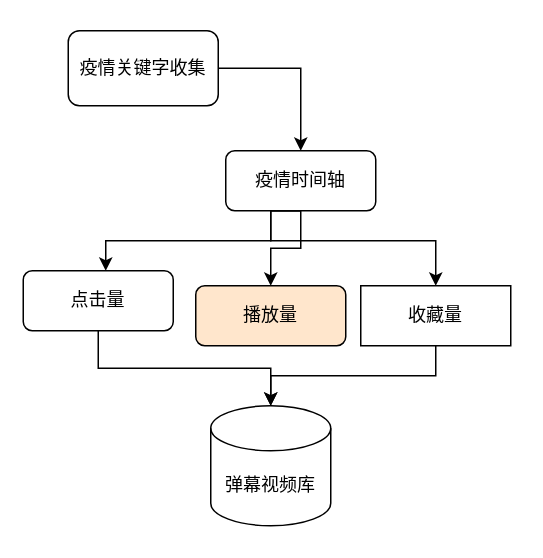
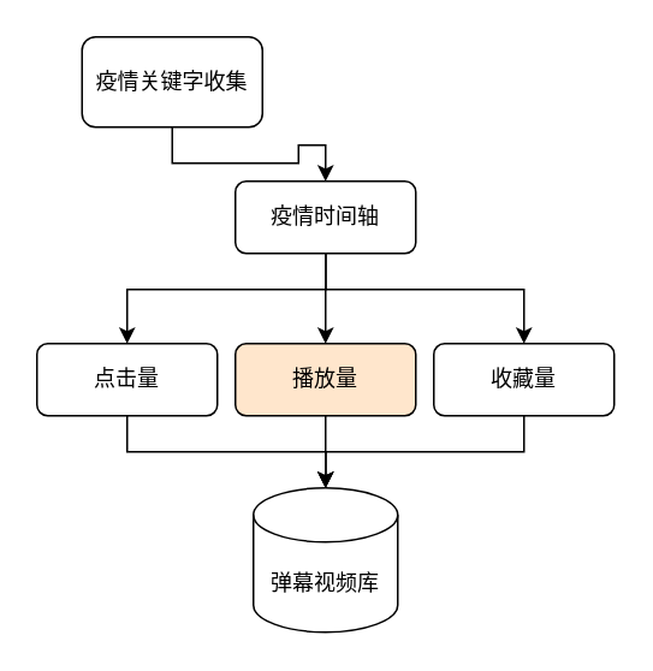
  <mxCell id="0" />
  <mxCell id="1" parent="0" />
  <mxCell id="2" value="" style="edgeStyle=orthogonalEdgeStyle;rounded=0;orthogonalLoop=1;jettySize=auto;html=1;exitX=0.5;exitY=1;exitDx=0;exitDy=0;" edge="1" parent="1" source="13" target="8"><mxGeometry relative="1" as="geometry"><Array as="points"><mxPoint x="180" y="160" /><mxPoint x="70" y="160" /></Array></mxGeometry></mxCell>
  <mxCell id="3" value="" style="edgeStyle=orthogonalEdgeStyle;rounded=0;orthogonalLoop=1;jettySize=auto;html=1;exitX=0.5;exitY=1;exitDx=0;exitDy=0;" edge="1" parent="1" source="13" target="10"><mxGeometry relative="1" as="geometry" /></mxCell>
  <mxCell id="4" value="" style="edgeStyle=orthogonalEdgeStyle;rounded=0;orthogonalLoop=1;jettySize=auto;html=1;exitX=0.5;exitY=1;exitDx=0;exitDy=0;" edge="1" parent="1" source="13" target="12"><mxGeometry relative="1" as="geometry"><mxPoint x="320" y="-50" as="targetPoint" /><Array as="points"><mxPoint x="180" y="160" /><mxPoint x="290" y="160" /></Array></mxGeometry></mxCell>
  <mxCell id="5" value="" style="edgeStyle=orthogonalEdgeStyle;rounded=0;orthogonalLoop=1;jettySize=auto;html=1;" edge="1" parent="1" source="6" target="13"><mxGeometry relative="1" as="geometry" /></mxCell>
  <mxCell id="6" value="疫情关键字收集" style="rounded=1;whiteSpace=wrap;html=1;" vertex="1" parent="1"><mxGeometry x="45" y="20" width="100" height="50" as="geometry" /></mxCell>
  <mxCell id="7" value="" style="edgeStyle=orthogonalEdgeStyle;rounded=0;orthogonalLoop=1;jettySize=auto;html=1;exitX=0.5;exitY=1;exitDx=0;exitDy=0;entryX=0.5;entryY=0;entryDx=0;entryDy=0;entryPerimeter=0;" edge="1" parent="1" source="8" target="14"><mxGeometry relative="1" as="geometry"><mxPoint x="180" y="290" as="targetPoint" /></mxGeometry></mxCell>
- <mxCell id="8" value="点击量" style="rounded=1;whiteSpace=wrap;html=1;" vertex="1" parent="1"><mxGeometry x="15" y="180" width="100" height="40" as="geometry" /></mxCell>
+ <mxCell id="8" value="点击量" style="rounded=1;whiteSpace=wrap;html=1;" vertex="1" parent="1"><mxGeometry x="20" y="190" width="100" height="40" as="geometry" /></mxCell>
+ <mxCell id="9" value="" style="edgeStyle=orthogonalEdgeStyle;rounded=0;orthogonalLoop=1;jettySize=auto;html=1;entryX=0.5;entryY=0;entryDx=0;entryDy=0;entryPerimeter=0;" edge="1" parent="1" source="10" target="14"><mxGeometry relative="1" as="geometry"><mxPoint x="180" y="290" as="targetPoint" /></mxGeometry></mxCell>
  <mxCell id="10" value="播放量" style="rounded=1;whiteSpace=wrap;html=1;fillColor=#ffe6cc;" vertex="1" parent="1"><mxGeometry x="130" y="190" width="100" height="40" as="geometry" /></mxCell>
  <mxCell id="11" value="" style="edgeStyle=orthogonalEdgeStyle;rounded=0;orthogonalLoop=1;jettySize=auto;html=1;entryX=0.5;entryY=0;entryDx=0;entryDy=0;exitX=0.5;exitY=1;exitDx=0;exitDy=0;entryPerimeter=0;" edge="1" parent="1" source="12" target="14"><mxGeometry relative="1" as="geometry"><mxPoint x="180" y="290" as="targetPoint" /></mxGeometry></mxCell>
- <mxCell id="12" value="收藏量" style="whiteSpace=wrap;html=1;rounded=0;" vertex="1" parent="1"><mxGeometry x="240" y="190" width="100" height="40" as="geometry" /></mxCell>
- <mxCell id="13" value="疫情时间轴" style="rounded=1;whiteSpace=wrap;html=1;" vertex="1" parent="1"><mxGeometry x="150" y="100" width="100" height="40" as="geometry" /></mxCell>
+ <mxCell id="12" value="收藏量" style="rounded=1;whiteSpace=wrap;html=1;" vertex="1" parent="1"><mxGeometry x="240" y="190" width="100" height="40" as="geometry" /></mxCell>
+ <mxCell id="13" value="疫情时间轴" style="rounded=1;whiteSpace=wrap;html=1;" vertex="1" parent="1"><mxGeometry x="130" y="100" width="100" height="40" as="geometry" /></mxCell>
  <mxCell id="14" value="弹幕视频库" style="shape=cylinder3;whiteSpace=wrap;html=1;boundedLbl=1;backgroundOutline=1;size=15;" vertex="1" parent="1"><mxGeometry x="140" y="270" width="80" height="80" as="geometry" /></mxCell>
